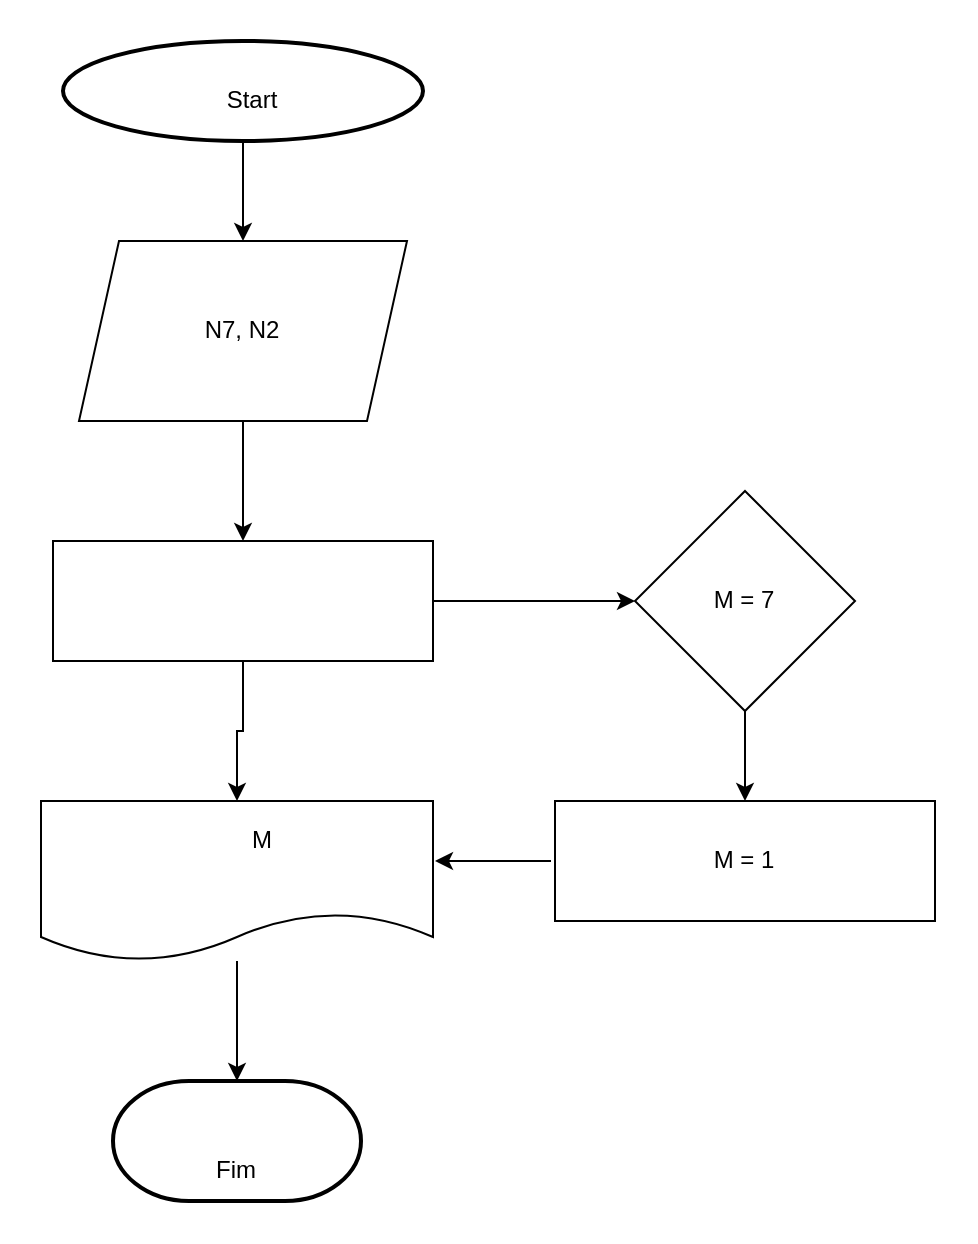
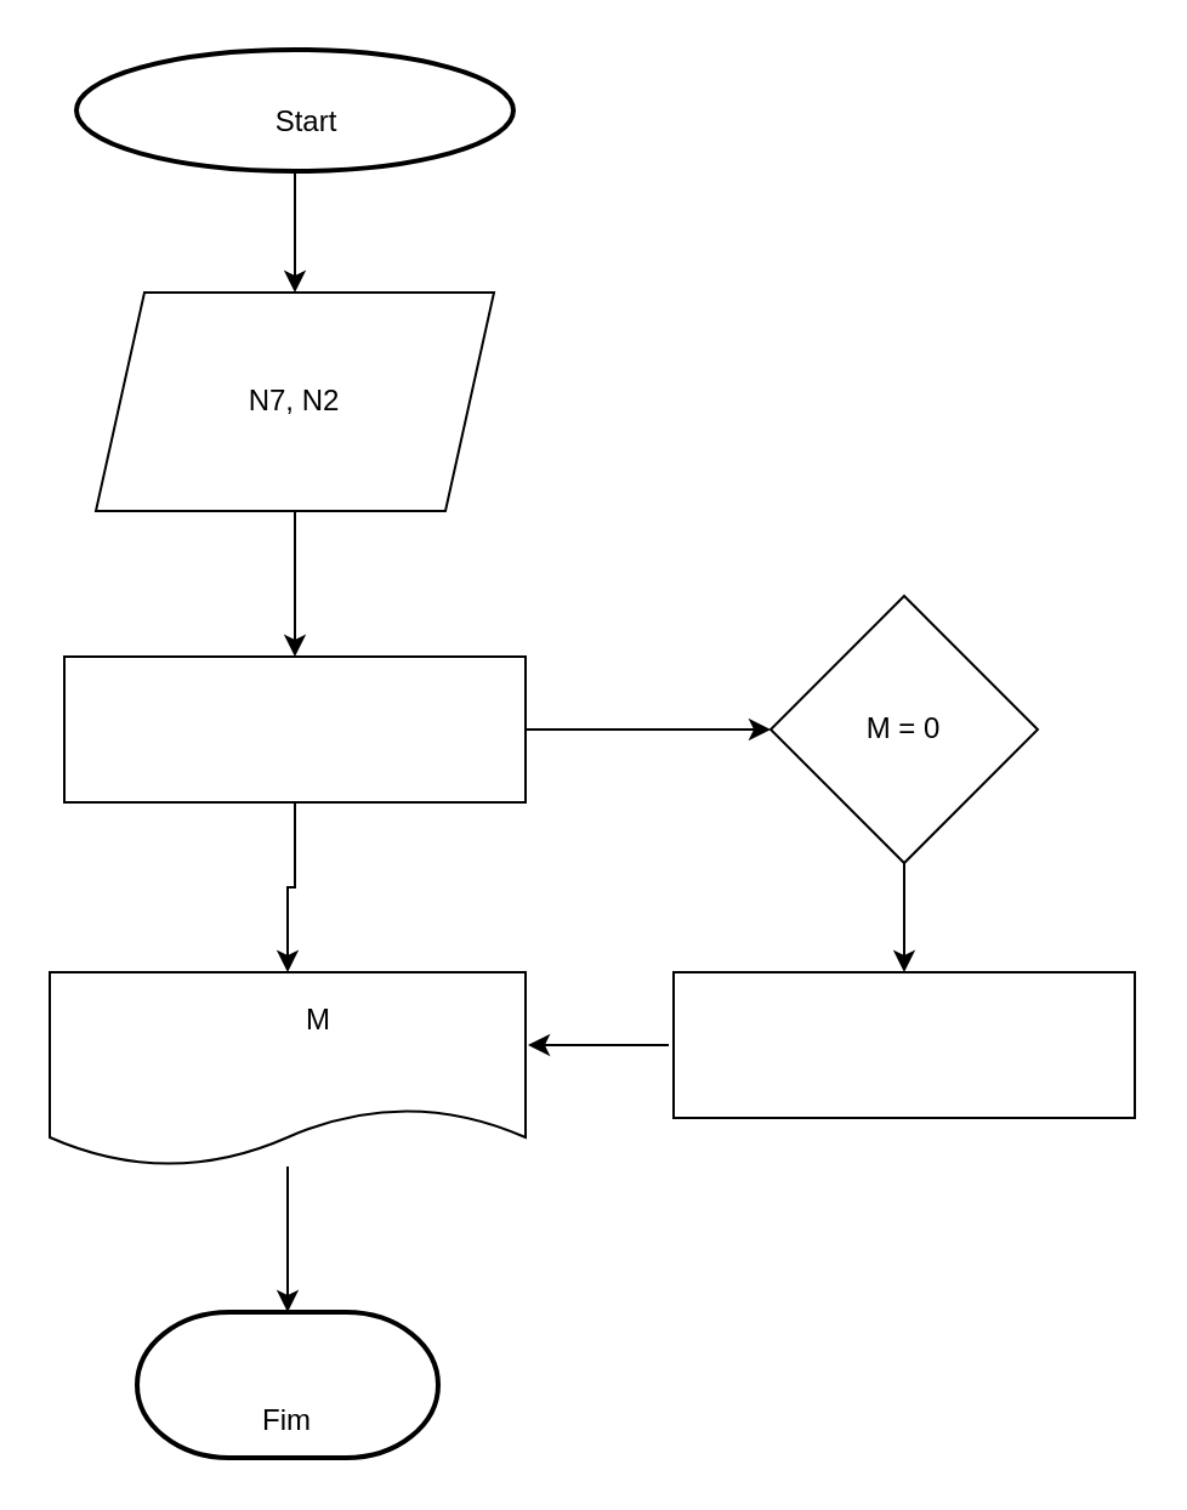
  <mxCell id="0" />
  <mxCell id="1" parent="0" />
  <mxCell id="2" style="edgeStyle=orthogonalEdgeStyle;rounded=0;orthogonalLoop=1;jettySize=auto;html=1;exitX=0.5;exitY=1;exitDx=0;exitDy=0;exitPerimeter=0;entryX=0.5;entryY=0;entryDx=0;entryDy=0;" parent="1" source="3" target="6" edge="1"><mxGeometry relative="1" as="geometry" /></mxCell>
  <mxCell id="3" value="" style="strokeWidth=2;html=1;shape=mxgraph.flowchart.start_1;whiteSpace=wrap;" parent="1" vertex="1"><mxGeometry x="31" y="20" width="180" height="50" as="geometry" /></mxCell>
  <mxCell id="4" value="Start" style="text;html=1;strokeColor=none;align=center;verticalAlign=middle;whiteSpace=wrap;rounded=0;" parent="1" vertex="1"><mxGeometry x="106" y="40" width="40" height="20" as="geometry" /></mxCell>
  <mxCell id="5" value="" style="edgeStyle=orthogonalEdgeStyle;rounded=0;orthogonalLoop=1;jettySize=auto;html=1;" parent="1" source="6" target="10" edge="1"><mxGeometry relative="1" as="geometry" /></mxCell>
  <mxCell id="6" value="" style="shape=parallelogram;perimeter=parallelogramPerimeter;whiteSpace=wrap;html=1;fixedSize=1;fillColor=none;" parent="1" vertex="1"><mxGeometry x="39" y="120" width="164" height="90" as="geometry" /></mxCell>
  <mxCell id="7" value="N7, N2" style="text;html=1;strokeColor=none;fillColor=none;align=center;verticalAlign=middle;whiteSpace=wrap;rounded=0;" parent="1" vertex="1"><mxGeometry x="83" y="155" width="76" height="20" as="geometry" /></mxCell>
  <mxCell id="8" value="" style="edgeStyle=orthogonalEdgeStyle;rounded=0;orthogonalLoop=1;jettySize=auto;html=1;" parent="1" source="10" target="12" edge="1"><mxGeometry relative="1" as="geometry" /></mxCell>
  <mxCell id="9" value="" style="edgeStyle=orthogonalEdgeStyle;rounded=0;orthogonalLoop=1;jettySize=auto;html=1;" parent="1" source="10" target="18" edge="1"><mxGeometry relative="1" as="geometry" /></mxCell>
  <mxCell id="10" value="" style="rounded=0;whiteSpace=wrap;html=1;fillColor=none;" parent="1" vertex="1"><mxGeometry x="26" y="270" width="190" height="60" as="geometry" /></mxCell>
  <mxCell id="11" value="" style="edgeStyle=orthogonalEdgeStyle;rounded=0;orthogonalLoop=1;jettySize=auto;html=1;" parent="1" source="12" target="13" edge="1"><mxGeometry relative="1" as="geometry" /></mxCell>
  <mxCell id="12" value="" style="shape=document;whiteSpace=wrap;html=1;boundedLbl=1;fillColor=none;" parent="1" vertex="1"><mxGeometry x="20" y="400" width="196" height="80" as="geometry" /></mxCell>
  <mxCell id="13" value="" style="strokeWidth=2;html=1;shape=mxgraph.flowchart.terminator;whiteSpace=wrap;fillColor=none;" parent="1" vertex="1"><mxGeometry x="56" y="540" width="124" height="60" as="geometry" /></mxCell>
  <mxCell id="14" value="M" style="text;html=1;strokeColor=none;fillColor=none;align=center;verticalAlign=middle;whiteSpace=wrap;rounded=0;" parent="1" vertex="1"><mxGeometry x="66" y="410" width="130" height="20" as="geometry" /></mxCell>
  <mxCell id="15" style="edgeStyle=orthogonalEdgeStyle;rounded=0;orthogonalLoop=1;jettySize=auto;html=1;exitX=0.5;exitY=1;exitDx=0;exitDy=0;" parent="1" source="14" target="14" edge="1"><mxGeometry relative="1" as="geometry" /></mxCell>
  <mxCell id="16" value="Fim" style="text;html=1;strokeColor=none;fillColor=none;align=center;verticalAlign=middle;whiteSpace=wrap;rounded=0;" parent="1" vertex="1"><mxGeometry x="98" y="575" width="40" height="20" as="geometry" /></mxCell>
  <mxCell id="17" value="" style="edgeStyle=orthogonalEdgeStyle;rounded=0;orthogonalLoop=1;jettySize=auto;html=1;" parent="1" source="18" target="20" edge="1"><mxGeometry relative="1" as="geometry" /></mxCell>
  <mxCell id="18" value="" style="rhombus;whiteSpace=wrap;html=1;fillColor=none;" parent="1" vertex="1"><mxGeometry x="317" y="245" width="110" height="110" as="geometry" /></mxCell>
  <mxCell id="19" value="" style="edgeStyle=orthogonalEdgeStyle;rounded=0;orthogonalLoop=1;jettySize=auto;html=1;" parent="1" edge="1"><mxGeometry relative="1" as="geometry"><mxPoint x="275" y="430" as="sourcePoint" /><mxPoint x="217" y="430" as="targetPoint" /></mxGeometry></mxCell>
  <mxCell id="20" value="" style="rounded=0;whiteSpace=wrap;html=1;fillColor=none;" parent="1" vertex="1"><mxGeometry x="277" y="400" width="190" height="60" as="geometry" /></mxCell>
- <mxCell id="21" value="M = 1" style="text;html=1;strokeColor=none;fillColor=none;align=center;verticalAlign=middle;whiteSpace=wrap;rounded=0;" parent="1" vertex="1"><mxGeometry x="307" y="420" width="130" height="20" as="geometry" /></mxCell>
- <mxCell id="22" value="M = 7" style="text;html=1;strokeColor=none;fillColor=none;align=center;verticalAlign=middle;whiteSpace=wrap;rounded=0;" parent="1" vertex="1"><mxGeometry x="307" y="290" width="130" height="20" as="geometry" /></mxCell>
+ <mxCell id="22" value="M = 0" style="text;html=1;strokeColor=none;fillColor=none;align=center;verticalAlign=middle;whiteSpace=wrap;rounded=0;" parent="1" vertex="1"><mxGeometry x="307" y="290" width="130" height="20" as="geometry" /></mxCell>
